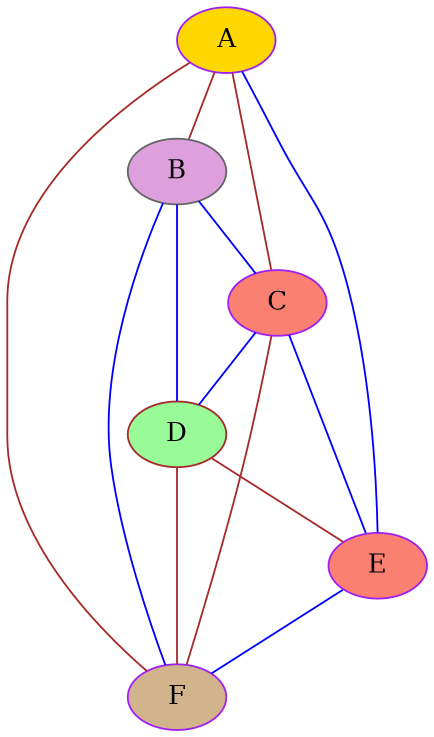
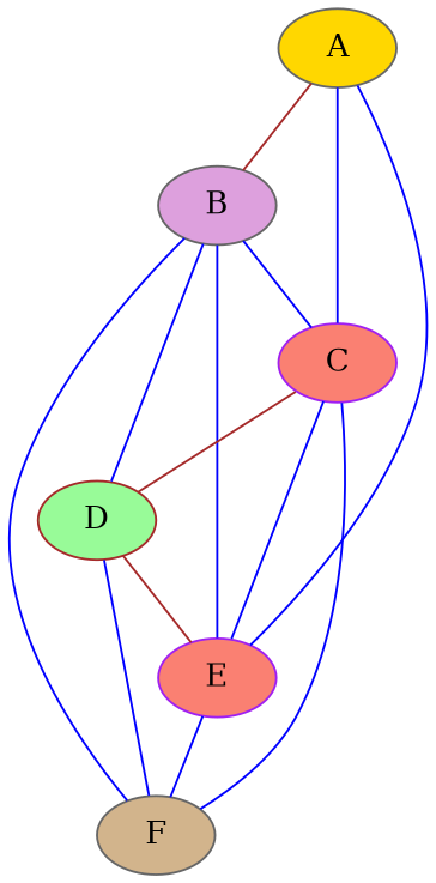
  strict graph {
    node [color=gray40 fillcolor=salmon style=filled]
    edge [color=blue]
-   A [color=purple fillcolor=gold]
+   A [fillcolor=gold]
    B [fillcolor=plum]
    C [color=purple]
    E [color=purple]
-   F [color=purple fillcolor=tan]
+   F [fillcolor=tan]
    D [color=brown fillcolor=palegreen]
    A -- B [color=brown]
-   A -- C [color=brown]
+   A -- C
    A -- E
-   A -- F [color=brown]
    B -- C
+   B -- E
    B -- F
    B -- D
    C -- E
-   C -- F [color=brown]
-   C -- D
+   C -- F
+   C -- D [color=brown]
    E -- F
    D -- E [color=brown]
-   D -- F [color=brown]
+   D -- F
  }
